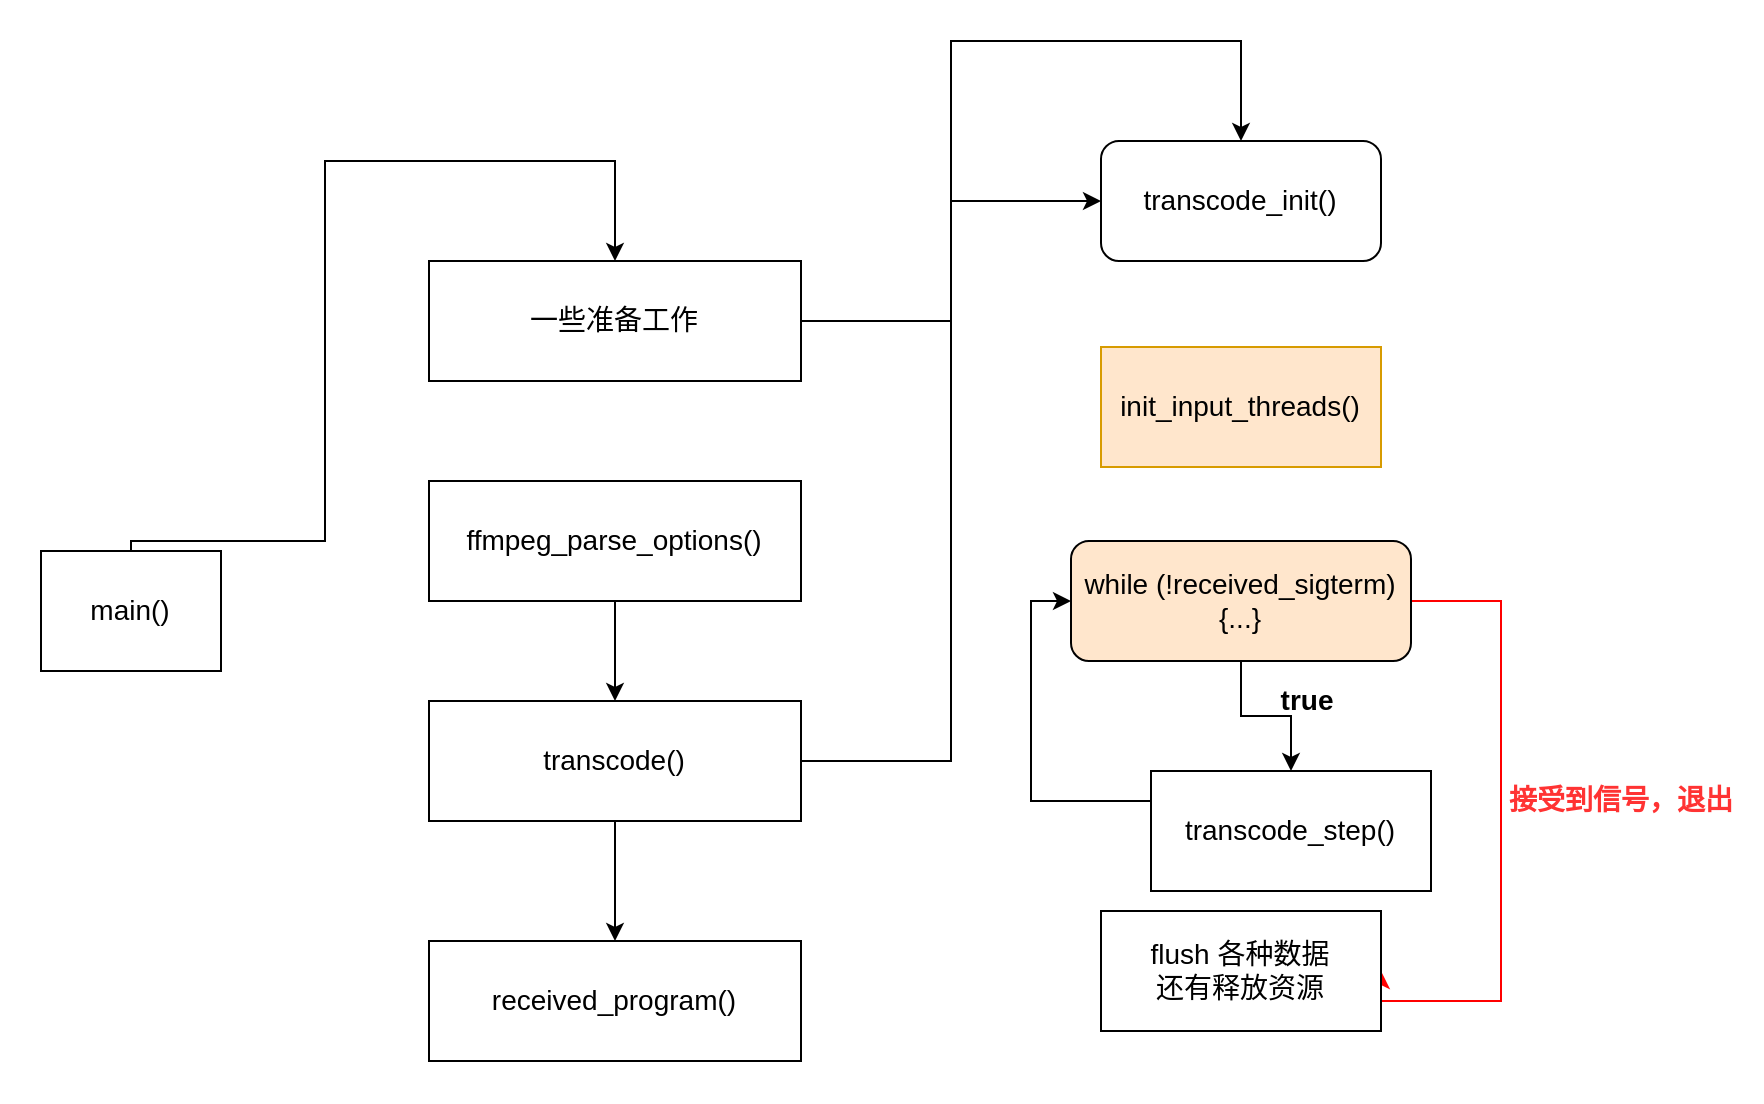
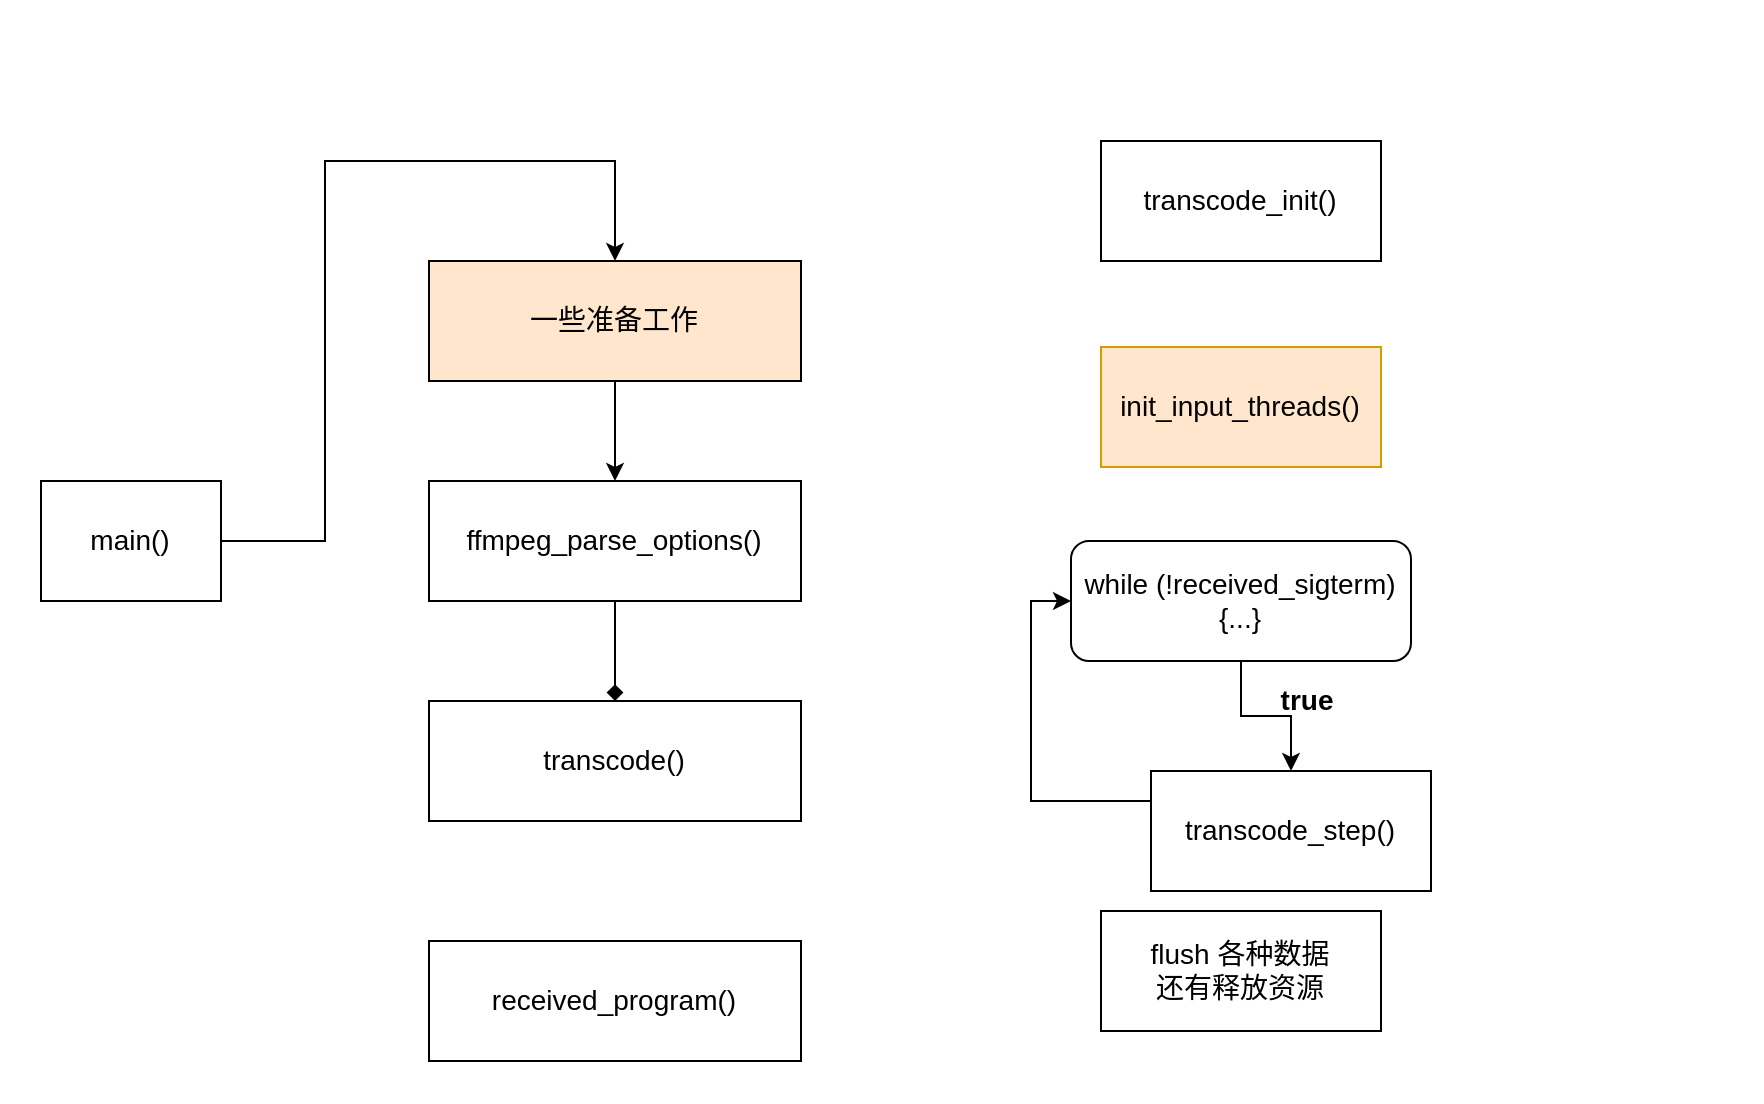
  <mxCell id="0" />
  <mxCell id="1" parent="0" />
  <mxCell id="2" style="edgeStyle=orthogonalEdgeStyle;rounded=0;orthogonalLoop=1;jettySize=auto;html=1;entryX=0.5;entryY=0;entryDx=0;entryDy=0;fontSize=14;" parent="1" source="3" target="5" edge="1"><mxGeometry relative="1" as="geometry"><Array as="points"><mxPoint x="162" y="270" /><mxPoint x="162" y="80" /><mxPoint x="307" y="80" /></Array></mxGeometry></mxCell>
- <mxCell id="3" value="main()" style="rounded=0;whiteSpace=wrap;html=1;fontSize=14;" parent="1" vertex="1"><mxGeometry x="20" y="275" width="90" height="60" as="geometry" /></mxCell>
- <mxCell id="4" style="edgeStyle=orthogonalEdgeStyle;rounded=0;orthogonalLoop=1;jettySize=auto;html=1;fontSize=14;" parent="1" source="5" target="12" edge="1"><mxGeometry relative="1" as="geometry" /></mxCell>
- <mxCell id="5" value="一些准备工作" style="rounded=0;whiteSpace=wrap;html=1;fontSize=14;" parent="1" vertex="1"><mxGeometry x="214" y="130" width="186" height="60" as="geometry" /></mxCell>
- <mxCell id="6" style="edgeStyle=orthogonalEdgeStyle;rounded=0;orthogonalLoop=1;jettySize=auto;html=1;fontSize=14;" parent="1" source="7" target="10" edge="1"><mxGeometry relative="1" as="geometry" /></mxCell>
+ <mxCell id="3" value="main()" style="rounded=0;whiteSpace=wrap;html=1;fontSize=14;" parent="1" vertex="1"><mxGeometry x="20" y="240" width="90" height="60" as="geometry" /></mxCell>
+ <mxCell id="4" style="edgeStyle=orthogonalEdgeStyle;rounded=0;orthogonalLoop=1;jettySize=auto;html=1;fontSize=14;" parent="1" source="5" target="7" edge="1"><mxGeometry relative="1" as="geometry" /></mxCell>
+ <mxCell id="5" value="一些准备工作" style="rounded=0;whiteSpace=wrap;html=1;fontSize=14;fillColor=#ffe6cc;" parent="1" vertex="1"><mxGeometry x="214" y="130" width="186" height="60" as="geometry" /></mxCell>
+ <mxCell id="6" style="edgeStyle=orthogonalEdgeStyle;rounded=0;orthogonalLoop=1;jettySize=auto;html=1;fontSize=14;endArrow=diamond;" parent="1" source="7" target="10" edge="1"><mxGeometry relative="1" as="geometry" /></mxCell>
  <mxCell id="7" value="ffmpeg_parse_options()" style="rounded=0;whiteSpace=wrap;html=1;fontSize=14;fillColor=#FFFFFF;" parent="1" vertex="1"><mxGeometry x="214" y="240" width="186" height="60" as="geometry" /></mxCell>
- <mxCell id="8" style="edgeStyle=orthogonalEdgeStyle;rounded=0;orthogonalLoop=1;jettySize=auto;html=1;" parent="1" source="10" target="11" edge="1"><mxGeometry relative="1" as="geometry" /></mxCell>
- <mxCell id="9" style="edgeStyle=orthogonalEdgeStyle;rounded=0;orthogonalLoop=1;jettySize=auto;html=1;entryX=0.5;entryY=0;entryDx=0;entryDy=0;" parent="1" source="10" target="12" edge="1"><mxGeometry relative="1" as="geometry"><Array as="points"><mxPoint x="475" y="380" /><mxPoint x="475" y="20" /><mxPoint x="620" y="20" /></Array></mxGeometry></mxCell>
  <mxCell id="10" value="transcode()" style="rounded=0;whiteSpace=wrap;html=1;fontSize=14;" parent="1" vertex="1"><mxGeometry x="214" y="350" width="186" height="60" as="geometry" /></mxCell>
  <mxCell id="11" value="received_program()" style="rounded=0;whiteSpace=wrap;html=1;fontSize=14;" parent="1" vertex="1"><mxGeometry x="214" y="470" width="186" height="60" as="geometry" /></mxCell>
- <mxCell id="12" value="transcode_init()" style="whiteSpace=wrap;html=1;fontSize=14;fillColor=#FFFFFF;strokeColor=#000000;rounded=1;" parent="1" vertex="1"><mxGeometry x="550" y="70" width="140" height="60" as="geometry" /></mxCell>
- <mxCell id="13" style="edgeStyle=orthogonalEdgeStyle;rounded=0;orthogonalLoop=1;jettySize=auto;html=1;entryX=1;entryY=0.5;entryDx=0;entryDy=0;fontColor=#FF0000;labelBackgroundColor=#FFFFFF;strokeColor=#FF0000;" parent="1" source="15" target="18" edge="1"><mxGeometry relative="1" as="geometry"><Array as="points"><mxPoint x="750" y="300" /><mxPoint x="750" y="500" /></Array></mxGeometry></mxCell>
+ <mxCell id="12" value="transcode_init()" style="rounded=0;whiteSpace=wrap;html=1;fontSize=14;fillColor=#FFFFFF;strokeColor=#000000;" parent="1" vertex="1"><mxGeometry x="550" y="70" width="140" height="60" as="geometry" /></mxCell>
  <mxCell id="14" style="edgeStyle=orthogonalEdgeStyle;rounded=0;orthogonalLoop=1;jettySize=auto;html=1;" parent="1" source="15" target="17" edge="1"><mxGeometry relative="1" as="geometry" /></mxCell>
- <mxCell id="15" value="while (!received_sigterm) {...}" style="rounded=1;whiteSpace=wrap;html=1;fillColor=#ffe6cc;fontSize=14;" parent="1" vertex="1"><mxGeometry x="535" y="270" width="170" height="60" as="geometry" /></mxCell>
+ <mxCell id="15" value="while (!received_sigterm) {...}" style="rounded=1;whiteSpace=wrap;html=1;fillColor=#FFFFFF;fontSize=14;" parent="1" vertex="1"><mxGeometry x="535" y="270" width="170" height="60" as="geometry" /></mxCell>
  <mxCell id="16" style="edgeStyle=orthogonalEdgeStyle;rounded=0;orthogonalLoop=1;jettySize=auto;html=1;entryX=0;entryY=0.5;entryDx=0;entryDy=0;" parent="1" source="17" target="15" edge="1"><mxGeometry relative="1" as="geometry"><Array as="points"><mxPoint x="515" y="400" /><mxPoint x="515" y="300" /></Array></mxGeometry></mxCell>
  <mxCell id="17" value="transcode_step()" style="rounded=0;whiteSpace=wrap;html=1;fontSize=14;" parent="1" vertex="1"><mxGeometry x="575" y="385" width="140" height="60" as="geometry" /></mxCell>
  <mxCell id="18" value="flush 各种数据&lt;br&gt;还有释放资源" style="rounded=0;whiteSpace=wrap;html=1;fontSize=14;" parent="1" vertex="1"><mxGeometry x="550" y="455" width="140" height="60" as="geometry" /></mxCell>
  <mxCell id="19" value="true" style="text;strokeColor=none;fillColor=none;html=1;fontSize=14;fontStyle=1;verticalAlign=middle;align=center;fontColor=#000000;" parent="1" vertex="1"><mxGeometry x="620" y="330" width="65" height="40" as="geometry" /></mxCell>
- <mxCell id="20" value="接受到信号，退出" style="text;strokeColor=none;fillColor=none;html=1;fontSize=14;fontStyle=1;verticalAlign=middle;align=center;fontColor=#FF3333;" parent="1" vertex="1"><mxGeometry x="760" y="380" width="100" height="40" as="geometry" /></mxCell>
  <mxCell id="21" value="init_input_threads()" style="rounded=0;whiteSpace=wrap;html=1;fontSize=14;fillColor=#ffe6cc;strokeColor=#d79b00;" vertex="1" parent="1"><mxGeometry x="550" y="173" width="140" height="60" as="geometry" /></mxCell>
